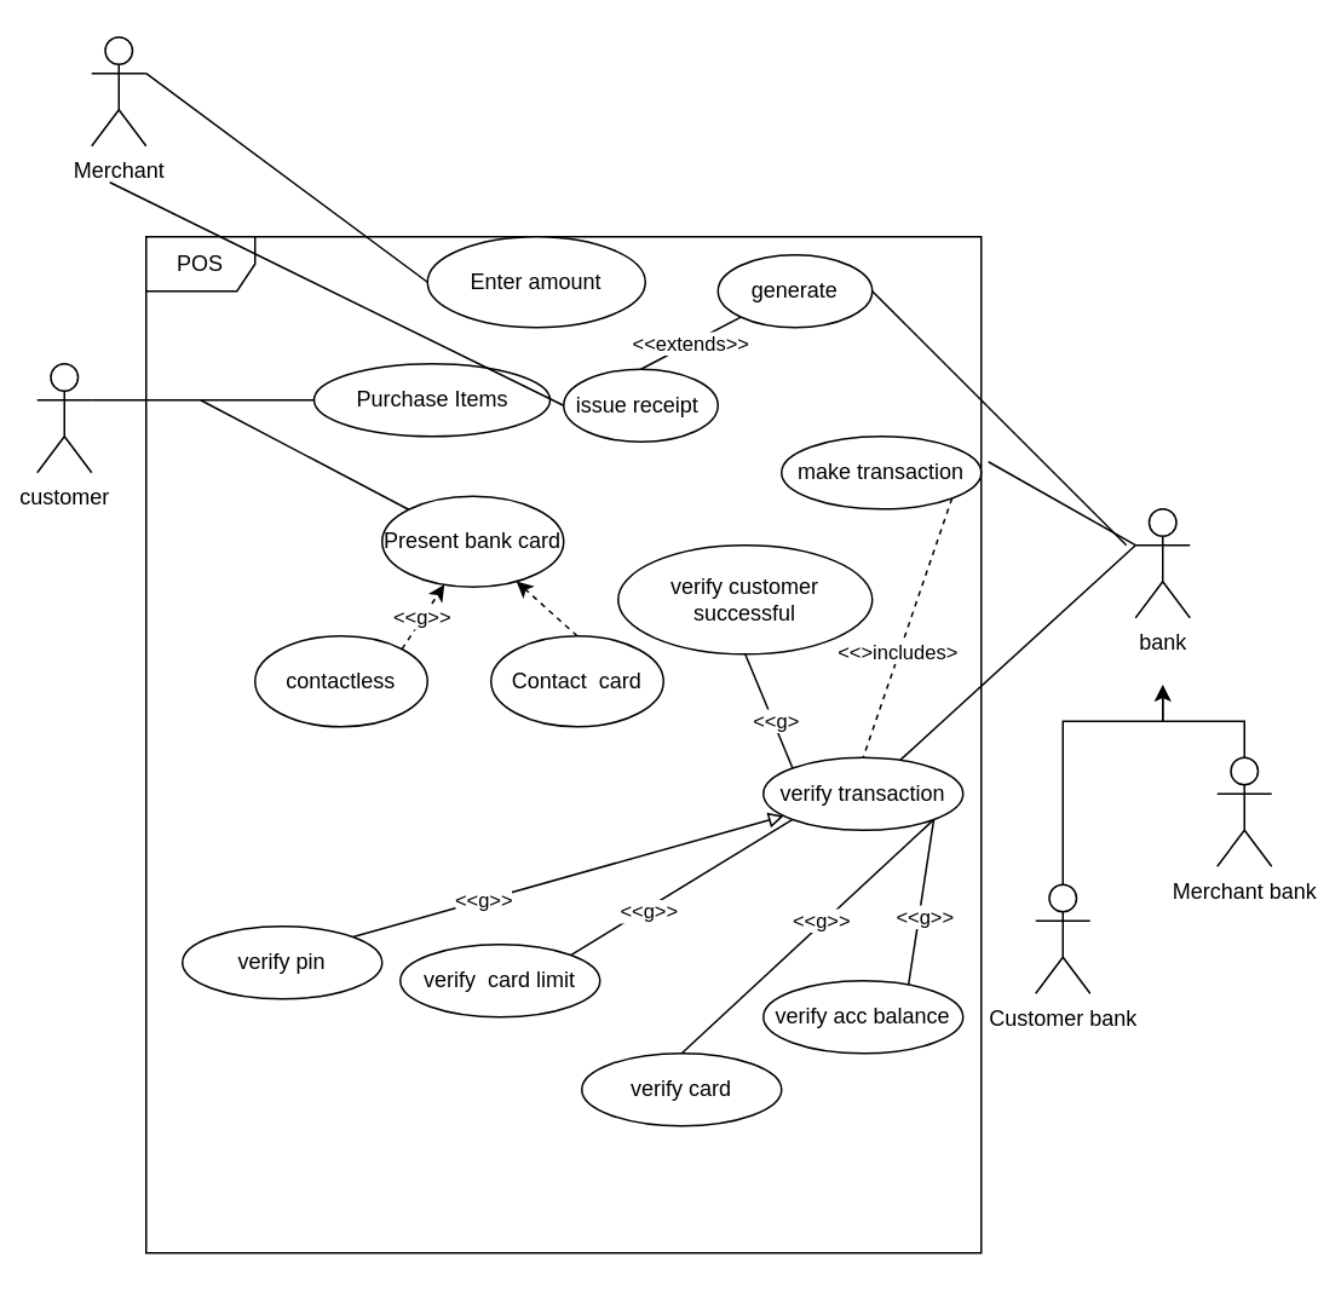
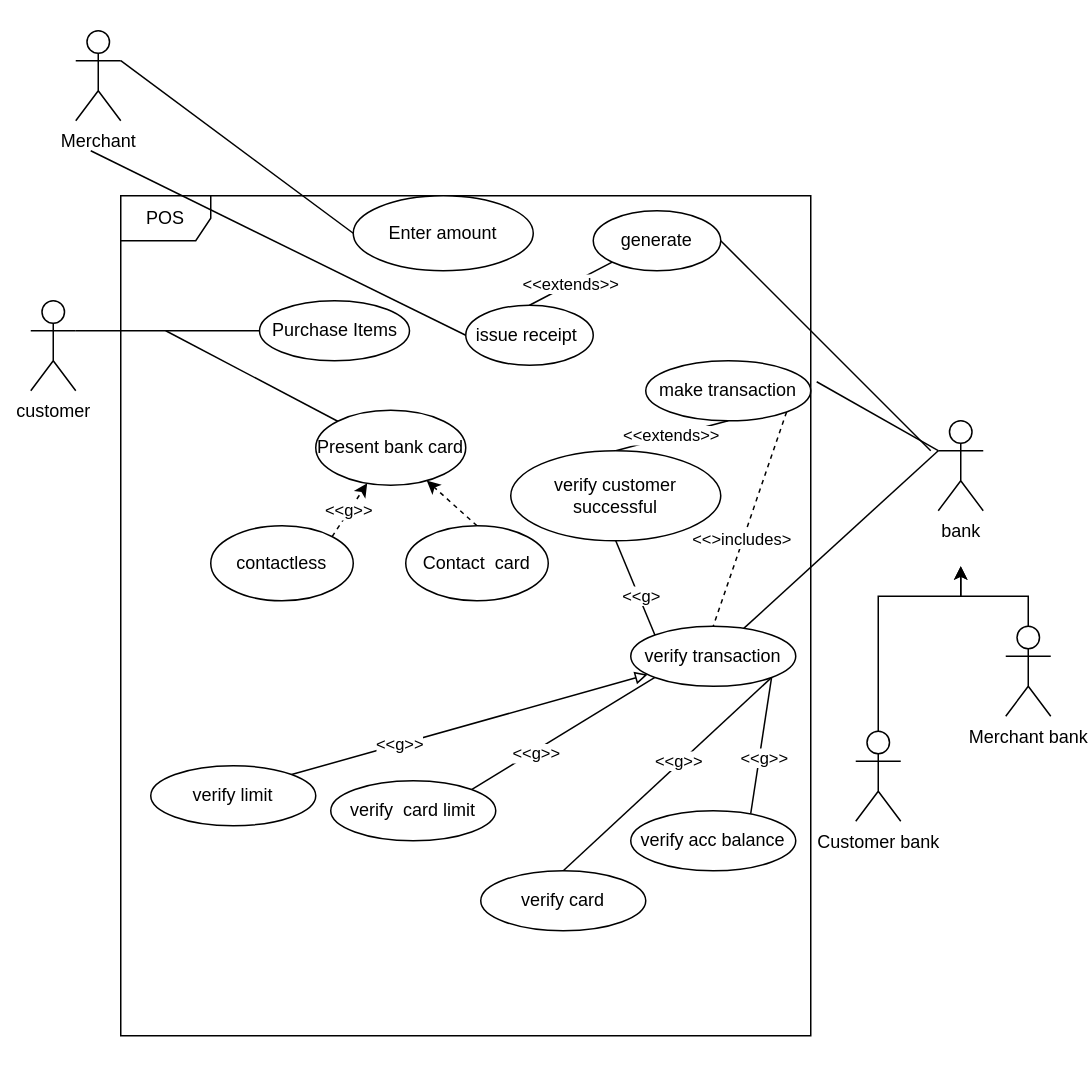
  <mxCell id="0" />
  <mxCell id="1" parent="0" />
  <mxCell id="2" value="POS" style="shape=umlFrame;whiteSpace=wrap;html=1;" vertex="1" parent="1"><mxGeometry x="80" y="130" width="460" height="560" as="geometry" /></mxCell>
  <mxCell id="3" style="edgeStyle=orthogonalEdgeStyle;rounded=0;orthogonalLoop=1;jettySize=auto;html=1;exitX=1;exitY=0.333;exitDx=0;exitDy=0;exitPerimeter=0;entryX=0;entryY=0.5;entryDx=0;entryDy=0;endArrow=none;endFill=0;" edge="1" parent="1" source="4" target="14"><mxGeometry relative="1" as="geometry" /></mxCell>
  <mxCell id="4" value="customer" style="shape=umlActor;verticalLabelPosition=bottom;labelBackgroundColor=#ffffff;verticalAlign=top;html=1;" vertex="1" parent="1"><mxGeometry x="20" y="200" width="30" height="60" as="geometry" /></mxCell>
  <mxCell id="5" style="edgeStyle=none;rounded=0;orthogonalLoop=1;jettySize=auto;html=1;exitX=1;exitY=0.333;exitDx=0;exitDy=0;exitPerimeter=0;entryX=0;entryY=0.5;entryDx=0;entryDy=0;endArrow=none;endFill=0;" edge="1" parent="1" source="6" target="17"><mxGeometry relative="1" as="geometry" /></mxCell>
  <mxCell id="6" value="Merchant" style="shape=umlActor;verticalLabelPosition=bottom;labelBackgroundColor=#ffffff;verticalAlign=top;html=1;" vertex="1" parent="1"><mxGeometry x="50" y="20" width="30" height="60" as="geometry" /></mxCell>
  <mxCell id="7" style="edgeStyle=none;rounded=0;orthogonalLoop=1;jettySize=auto;html=1;exitX=0;exitY=0.333;exitDx=0;exitDy=0;exitPerimeter=0;endArrow=none;endFill=0;" edge="1" parent="1" source="9" target="33"><mxGeometry relative="1" as="geometry" /></mxCell>
  <mxCell id="8" style="edgeStyle=none;rounded=0;orthogonalLoop=1;jettySize=auto;html=1;exitX=0;exitY=0.333;exitDx=0;exitDy=0;exitPerimeter=0;entryX=1.036;entryY=0.35;entryDx=0;entryDy=0;entryPerimeter=0;endArrow=none;endFill=0;" edge="1" parent="1" source="9" target="26"><mxGeometry relative="1" as="geometry" /></mxCell>
  <mxCell id="9" value="bank" style="shape=umlActor;verticalLabelPosition=bottom;labelBackgroundColor=#ffffff;verticalAlign=top;html=1;" vertex="1" parent="1"><mxGeometry x="625" y="280" width="30" height="60" as="geometry" /></mxCell>
  <mxCell id="10" style="edgeStyle=orthogonalEdgeStyle;rounded=0;orthogonalLoop=1;jettySize=auto;html=1;" edge="1" parent="1" source="11"><mxGeometry relative="1" as="geometry"><mxPoint x="640" y="377" as="targetPoint" /><Array as="points"><mxPoint x="685" y="397" /><mxPoint x="640" y="397" /></Array></mxGeometry></mxCell>
  <mxCell id="11" value="Merchant bank" style="shape=umlActor;verticalLabelPosition=bottom;labelBackgroundColor=#ffffff;verticalAlign=top;html=1;" vertex="1" parent="1"><mxGeometry x="670" y="417" width="30" height="60" as="geometry" /></mxCell>
  <mxCell id="12" style="edgeStyle=orthogonalEdgeStyle;rounded=0;orthogonalLoop=1;jettySize=auto;html=1;exitX=0.5;exitY=0;exitDx=0;exitDy=0;exitPerimeter=0;" edge="1" parent="1" source="13"><mxGeometry relative="1" as="geometry"><mxPoint x="640" y="377" as="targetPoint" /><Array as="points"><mxPoint x="585" y="397" /><mxPoint x="640" y="397" /></Array></mxGeometry></mxCell>
  <mxCell id="13" value="Customer bank" style="shape=umlActor;verticalLabelPosition=bottom;labelBackgroundColor=#ffffff;verticalAlign=top;html=1;" vertex="1" parent="1"><mxGeometry x="570" y="487" width="30" height="60" as="geometry" /></mxCell>
- <mxCell id="14" value="Purchase Items" style="ellipse;whiteSpace=wrap;html=1;" vertex="1" parent="1"><mxGeometry x="172.5" y="200" width="130" height="40" as="geometry" /></mxCell>
+ <mxCell id="14" value="Purchase Items" style="ellipse;whiteSpace=wrap;html=1;" vertex="1" parent="1"><mxGeometry x="172.5" y="200" width="100" height="40" as="geometry" /></mxCell>
  <mxCell id="15" style="edgeStyle=none;rounded=0;orthogonalLoop=1;jettySize=auto;html=1;exitX=0;exitY=0;exitDx=0;exitDy=0;endArrow=none;endFill=0;" edge="1" parent="1" source="16"><mxGeometry relative="1" as="geometry"><mxPoint x="110" y="220" as="targetPoint" /></mxGeometry></mxCell>
  <mxCell id="16" value="Present bank card" style="ellipse;whiteSpace=wrap;html=1;" vertex="1" parent="1"><mxGeometry x="210" y="273" width="100" height="50" as="geometry" /></mxCell>
  <mxCell id="17" value="Enter amount" style="ellipse;whiteSpace=wrap;html=1;" vertex="1" parent="1"><mxGeometry x="235" y="130" width="120" height="50" as="geometry" /></mxCell>
  <mxCell id="18" value="&amp;lt;&amp;lt;g&amp;gt;&amp;gt;" style="edgeStyle=none;rounded=0;orthogonalLoop=1;jettySize=auto;html=1;exitX=1;exitY=0;exitDx=0;exitDy=0;dashed=1;" edge="1" parent="1" source="19" target="16"><mxGeometry relative="1" as="geometry" /></mxCell>
  <mxCell id="19" value="contactless" style="ellipse;whiteSpace=wrap;html=1;" vertex="1" parent="1"><mxGeometry x="140" y="350" width="95" height="50" as="geometry" /></mxCell>
  <mxCell id="20" style="edgeStyle=none;rounded=0;orthogonalLoop=1;jettySize=auto;html=1;exitX=0.5;exitY=0;exitDx=0;exitDy=0;dashed=1;" edge="1" parent="1" source="21" target="16"><mxGeometry relative="1" as="geometry" /></mxCell>
  <mxCell id="21" value="Contact &amp;nbsp;card" style="ellipse;whiteSpace=wrap;html=1;" vertex="1" parent="1"><mxGeometry x="270" y="350" width="95" height="50" as="geometry" /></mxCell>
  <mxCell id="22" value="verify card" style="ellipse;whiteSpace=wrap;html=1;" vertex="1" parent="1"><mxGeometry x="320" y="580" width="110" height="40" as="geometry" /></mxCell>
+ <mxCell id="23" value="&amp;lt;&amp;lt;extends&amp;gt;&amp;gt;" style="edgeStyle=none;rounded=0;orthogonalLoop=1;jettySize=auto;html=1;exitX=0.5;exitY=1;exitDx=0;exitDy=0;entryX=0.5;entryY=0;entryDx=0;entryDy=0;endArrow=none;endFill=0;" edge="1" parent="1" source="26" target="41"><mxGeometry relative="1" as="geometry" /></mxCell>
  <mxCell id="24" style="edgeStyle=none;rounded=0;orthogonalLoop=1;jettySize=auto;html=1;exitX=1;exitY=1;exitDx=0;exitDy=0;entryX=0.5;entryY=0;entryDx=0;entryDy=0;endArrow=none;endFill=0;dashed=1;" edge="1" parent="1" source="26" target="33"><mxGeometry relative="1" as="geometry" /></mxCell>
  <mxCell id="25" value="&amp;lt;&amp;lt;&amp;gt;includes&amp;gt;" style="edgeLabel;html=1;align=center;verticalAlign=middle;resizable=0;points=[];" vertex="1" connectable="0" parent="24"><mxGeometry x="0.204" y="-2" relative="1" as="geometry"><mxPoint x="1" y="-1" as="offset" /></mxGeometry></mxCell>
  <mxCell id="26" value="make transaction" style="ellipse;whiteSpace=wrap;html=1;" vertex="1" parent="1"><mxGeometry x="430" y="240" width="110" height="40" as="geometry" /></mxCell>
  <mxCell id="27" style="edgeStyle=none;rounded=0;orthogonalLoop=1;jettySize=auto;html=1;exitX=1;exitY=1;exitDx=0;exitDy=0;entryX=0.727;entryY=0.05;entryDx=0;entryDy=0;entryPerimeter=0;endArrow=none;endFill=0;" edge="1" parent="1" source="33" target="38"><mxGeometry relative="1" as="geometry" /></mxCell>
  <mxCell id="28" value="&amp;lt;&amp;lt;g&amp;gt;&amp;gt;" style="edgeLabel;html=1;align=center;verticalAlign=middle;resizable=0;points=[];" vertex="1" connectable="0" parent="27"><mxGeometry x="0.174" y="3" relative="1" as="geometry"><mxPoint as="offset" /></mxGeometry></mxCell>
  <mxCell id="29" style="edgeStyle=none;rounded=0;orthogonalLoop=1;jettySize=auto;html=1;exitX=0;exitY=1;exitDx=0;exitDy=0;endArrow=none;endFill=0;entryX=1;entryY=0;entryDx=0;entryDy=0;" edge="1" parent="1" source="33" target="37"><mxGeometry relative="1" as="geometry" /></mxCell>
  <mxCell id="30" value="&amp;lt;&amp;lt;g&amp;gt;&amp;gt;" style="edgeLabel;html=1;align=center;verticalAlign=middle;resizable=0;points=[];" vertex="1" connectable="0" parent="29"><mxGeometry x="0.317" y="1" relative="1" as="geometry"><mxPoint as="offset" /></mxGeometry></mxCell>
  <mxCell id="31" style="edgeStyle=none;rounded=0;orthogonalLoop=1;jettySize=auto;html=1;exitX=1;exitY=1;exitDx=0;exitDy=0;entryX=0.5;entryY=0;entryDx=0;entryDy=0;endArrow=none;endFill=0;" edge="1" parent="1" source="33" target="22"><mxGeometry relative="1" as="geometry" /></mxCell>
  <mxCell id="32" value="&amp;lt;&amp;lt;g&amp;gt;&amp;gt;" style="edgeLabel;html=1;align=center;verticalAlign=middle;resizable=0;points=[];" vertex="1" connectable="0" parent="31"><mxGeometry x="-0.127" y="-2" relative="1" as="geometry"><mxPoint as="offset" /></mxGeometry></mxCell>
  <mxCell id="33" value="verify transaction" style="ellipse;whiteSpace=wrap;html=1;" vertex="1" parent="1"><mxGeometry x="420" y="417" width="110" height="40" as="geometry" /></mxCell>
  <mxCell id="34" style="edgeStyle=none;rounded=0;orthogonalLoop=1;jettySize=auto;html=1;exitX=1;exitY=0;exitDx=0;exitDy=0;endArrow=block;endFill=0;" edge="1" parent="1" source="36" target="33"><mxGeometry relative="1" as="geometry" /></mxCell>
  <mxCell id="35" value="&amp;lt;&amp;lt;g&amp;gt;&amp;gt;" style="edgeLabel;html=1;align=center;verticalAlign=middle;resizable=0;points=[];" vertex="1" connectable="0" parent="34"><mxGeometry x="-0.401" relative="1" as="geometry"><mxPoint as="offset" /></mxGeometry></mxCell>
- <mxCell id="36" value="verify pin" style="ellipse;whiteSpace=wrap;html=1;" vertex="1" parent="1"><mxGeometry x="100" y="510" width="110" height="40" as="geometry" /></mxCell>
+ <mxCell id="36" value="verify limit" style="ellipse;whiteSpace=wrap;html=1;" vertex="1" parent="1"><mxGeometry x="100" y="510" width="110" height="40" as="geometry" /></mxCell>
  <mxCell id="37" value="verify &amp;nbsp;card limit" style="ellipse;whiteSpace=wrap;html=1;" vertex="1" parent="1"><mxGeometry x="220" y="520" width="110" height="40" as="geometry" /></mxCell>
  <mxCell id="38" value="verify acc balance" style="ellipse;whiteSpace=wrap;html=1;" vertex="1" parent="1"><mxGeometry x="420" y="540" width="110" height="40" as="geometry" /></mxCell>
  <mxCell id="39" style="edgeStyle=none;rounded=0;orthogonalLoop=1;jettySize=auto;html=1;exitX=0.5;exitY=1;exitDx=0;exitDy=0;entryX=0;entryY=0;entryDx=0;entryDy=0;endArrow=none;endFill=0;" edge="1" parent="1" source="41" target="33"><mxGeometry relative="1" as="geometry" /></mxCell>
  <mxCell id="40" value="&amp;lt;&amp;lt;g&amp;gt;" style="edgeLabel;html=1;align=center;verticalAlign=middle;resizable=0;points=[];" vertex="1" connectable="0" parent="39"><mxGeometry x="0.178" y="1" relative="1" as="geometry"><mxPoint as="offset" /></mxGeometry></mxCell>
  <mxCell id="41" value="verify customer successful" style="ellipse;whiteSpace=wrap;html=1;" vertex="1" parent="1"><mxGeometry x="340" y="300" width="140" height="60" as="geometry" /></mxCell>
  <mxCell id="42" style="edgeStyle=none;rounded=0;orthogonalLoop=1;jettySize=auto;html=1;exitX=1;exitY=0.5;exitDx=0;exitDy=0;endArrow=none;endFill=0;" edge="1" parent="1" source="44"><mxGeometry relative="1" as="geometry"><mxPoint x="620" y="300" as="targetPoint" /></mxGeometry></mxCell>
  <mxCell id="43" value="&amp;lt;&amp;lt;extends&amp;gt;&amp;gt;" style="edgeStyle=none;rounded=0;orthogonalLoop=1;jettySize=auto;html=1;exitX=0;exitY=1;exitDx=0;exitDy=0;entryX=0.5;entryY=0;entryDx=0;entryDy=0;endArrow=none;endFill=0;" edge="1" parent="1" source="44" target="46"><mxGeometry relative="1" as="geometry" /></mxCell>
  <mxCell id="44" value="generate" style="ellipse;whiteSpace=wrap;html=1;" vertex="1" parent="1"><mxGeometry x="395" y="140" width="85" height="40" as="geometry" /></mxCell>
  <mxCell id="45" style="edgeStyle=none;rounded=0;orthogonalLoop=1;jettySize=auto;html=1;exitX=0;exitY=0.5;exitDx=0;exitDy=0;endArrow=none;endFill=0;" edge="1" parent="1" source="46"><mxGeometry relative="1" as="geometry"><mxPoint x="60" y="100" as="targetPoint" /></mxGeometry></mxCell>
  <mxCell id="46" value="issue receipt&amp;nbsp;" style="ellipse;whiteSpace=wrap;html=1;" vertex="1" parent="1"><mxGeometry x="310" y="203" width="85" height="40" as="geometry" /></mxCell>
